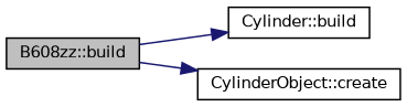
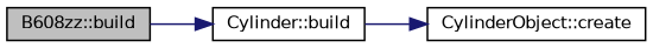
  digraph {
    rankdir=LR
    node [color=black fillcolor=white fontname=Helvetica fontsize=10 shape=record style=filled]
    edge [color=midnightblue fontname=Helvetica fontsize=10 labelfontname=Helvetica labelfontsize=10 style=solid]
    n1 [fillcolor=grey75 fontcolor=black height=0.2 label="B608zz::build" width=0.4]
    n2 [height=0.2 label="Cylinder::build" width=0.4]
    n3 [height=0.2 label="CylinderObject::create" width=0.4]
    n1 -> n2
-   n1 -> n3
+   n2 -> n3
  }
